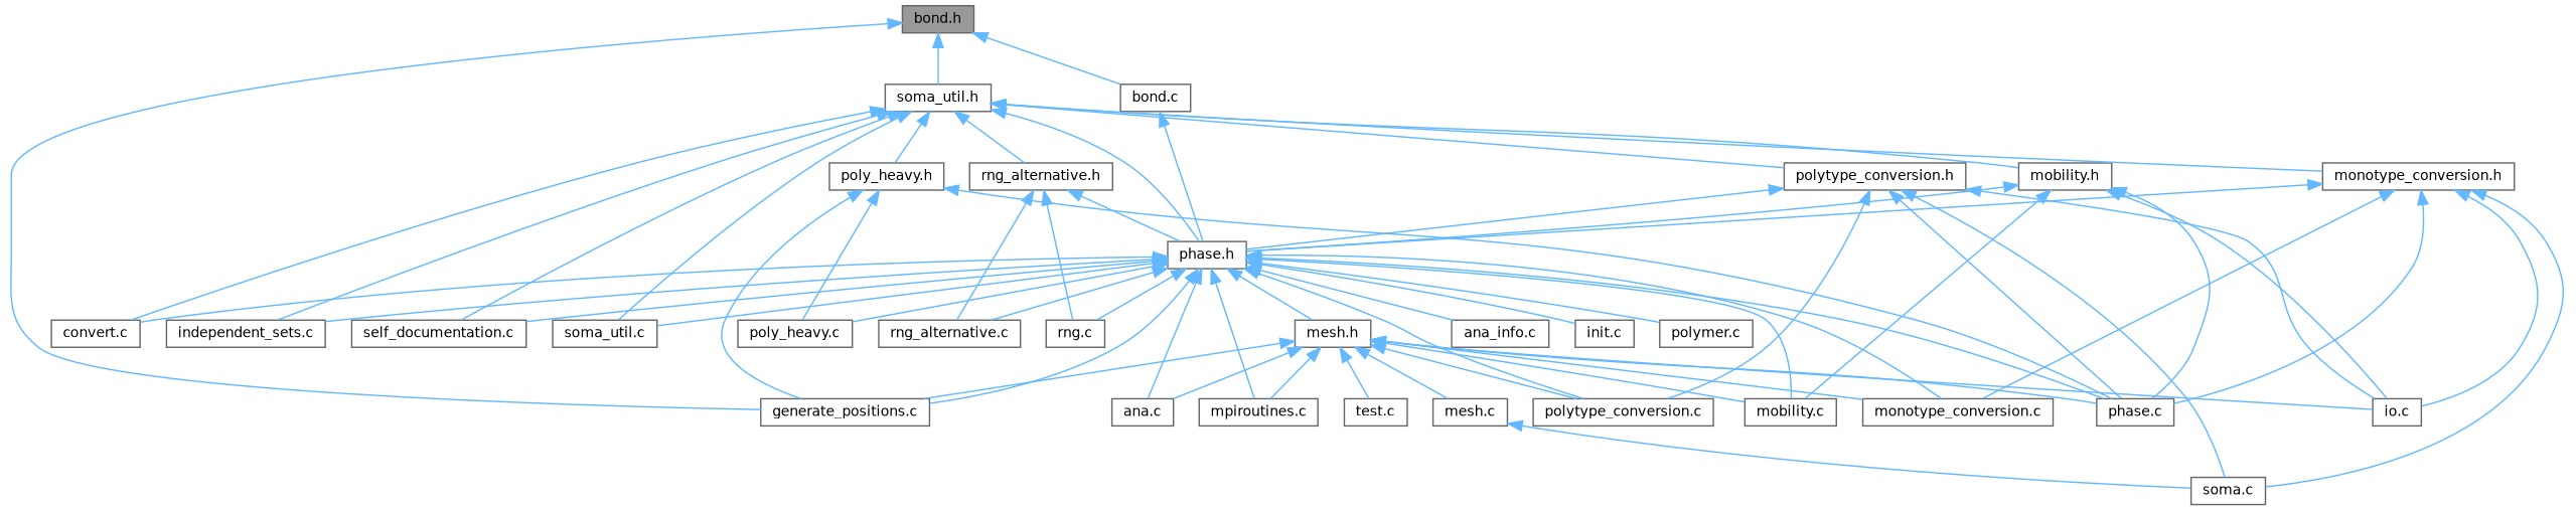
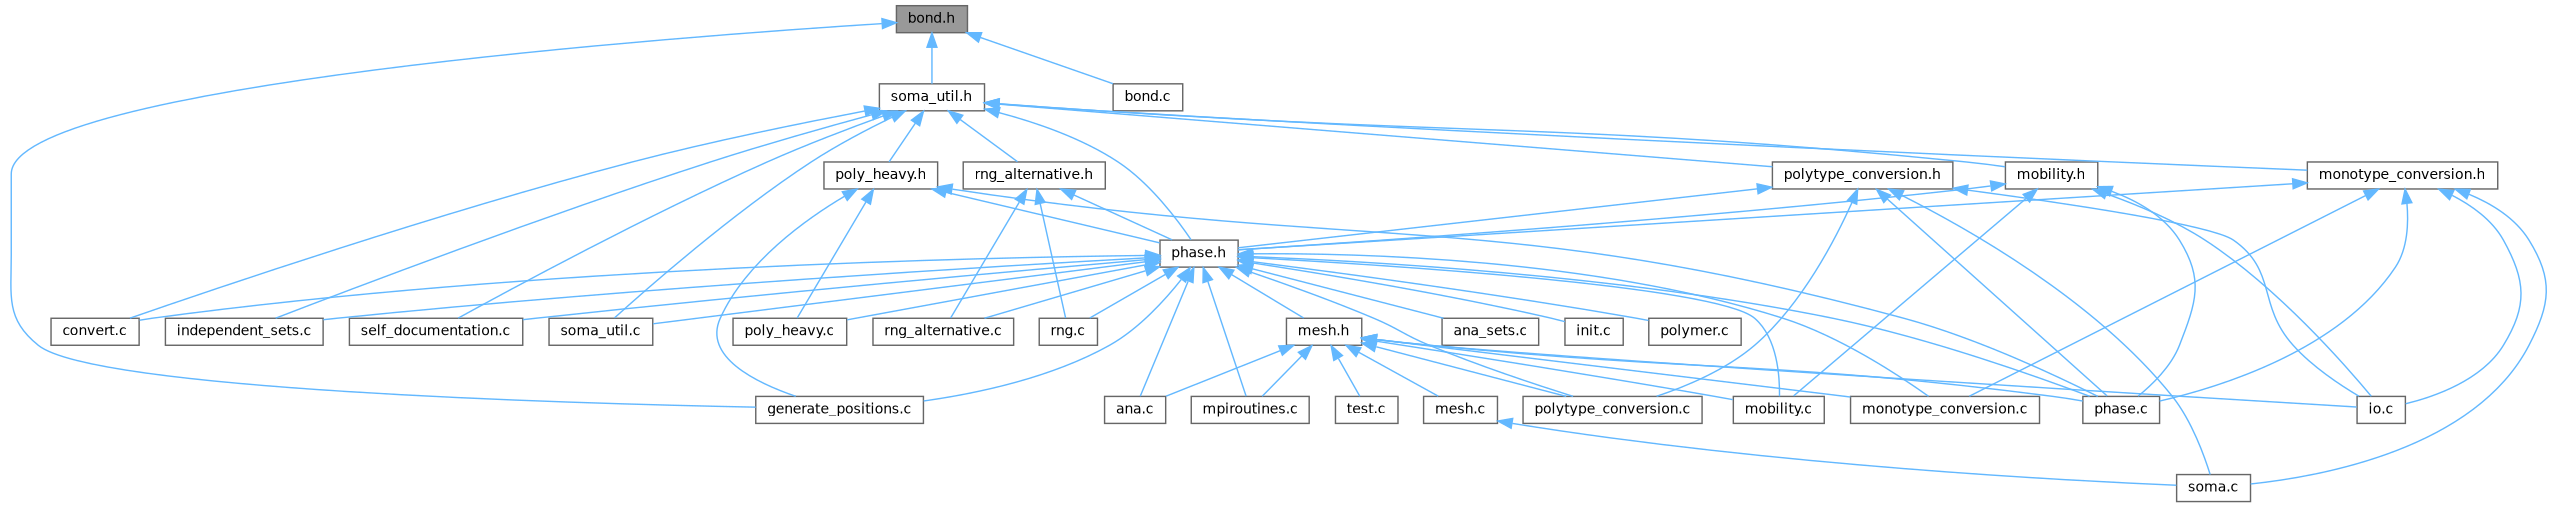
  digraph {
    node [color=grey40 fillcolor=white fontname=Helvetica fontsize=10 shape=box style=filled]
    edge [color=steelblue1 dir=back fontname=Helvetica fontsize=10 labelfontname=Helvetica labelfontsize=10 style=solid]
    n1 [color=gray40 fillcolor=grey60 fontcolor=black height=0.2 label="bond.h" width=0.4]
    n2 [height=0.2 label="bond.c" width=0.4]
    n3 [height=0.2 label="generate_positions.c" width=0.4]
    n4 [height=0.2 label="soma_util.h" width=0.4]
    n5 [height=0.2 label="convert.c" width=0.4]
    n6 [height=0.2 label="independent_sets.c" width=0.4]
    n7 [height=0.2 label="mobility.h" width=0.4]
    n8 [height=0.2 label="phase.h" width=0.4]
    n9 [height=0.2 label="self_documentation.c" width=0.4]
    n10 [height=0.2 label="soma_util.c" width=0.4]
    n11 [height=0.2 label="monotype_conversion.h" width=0.4]
    n12 [height=0.2 label="poly_heavy.h" width=0.4]
    n13 [height=0.2 label="polytype_conversion.h" width=0.4]
    n14 [height=0.2 label="rng_alternative.h" width=0.4]
    n15 [height=0.2 label="io.c" width=0.4]
    n16 [height=0.2 label="mobility.c" width=0.4]
    n17 [height=0.2 label="phase.c" width=0.4]
    n18 [height=0.2 label="ana.c" width=0.4]
-   n19 [height=0.2 label="ana_info.c" width=0.4]
+   n19 [height=0.2 label="ana_sets.c" width=0.4]
    n20 [height=0.2 label="init.c" width=0.4]
    n21 [height=0.2 label="mesh.h" width=0.4]
    n22 [height=0.2 label="monotype_conversion.c" width=0.4]
    n23 [height=0.2 label="mpiroutines.c" width=0.4]
    n24 [height=0.2 label="polytype_conversion.c" width=0.4]
    n25 [height=0.2 label="poly_heavy.c" width=0.4]
    n26 [height=0.2 label="polymer.c" width=0.4]
    n27 [height=0.2 label="rng.c" width=0.4]
    n28 [height=0.2 label="rng_alternative.c" width=0.4]
    n29 [height=0.2 label="soma.c" width=0.4]
    n30 [height=0.2 label="mesh.c" width=0.4]
    n31 [height=0.2 label="test.c" width=0.4]
    n1 -> n2
    n1 -> n3
    n1 -> n4
    n4 -> n5
    n4 -> n6
    n4 -> n7
    n4 -> n8
    n4 -> n9
    n4 -> n10
    n4 -> n11
    n4 -> n12
    n4 -> n13
    n4 -> n14
    n7 -> n8
    n7 -> n15
    n7 -> n16
    n7 -> n17
    n8 -> n3
    n8 -> n5
    n8 -> n6
    n8 -> n9
    n8 -> n10
    n8 -> n16
    n8 -> n17
    n8 -> n18
    n8 -> n19
    n8 -> n20
    n8 -> n21
    n8 -> n22
    n8 -> n23
    n8 -> n24
    n8 -> n25
    n8 -> n26
    n8 -> n27
    n8 -> n28
    n11 -> n8
    n11 -> n15
    n11 -> n17
    n11 -> n22
    n11 -> n29
    n12 -> n3
-   n2 -> n8
+   n12 -> n8
    n12 -> n17
    n12 -> n25
    n13 -> n8
    n13 -> n15
    n13 -> n17
    n13 -> n24
    n13 -> n29
    n14 -> n8
    n14 -> n27
    n14 -> n28
-   n21 -> n3
    n21 -> n15
    n21 -> n16
    n21 -> n17
    n21 -> n18
    n21 -> n22
    n21 -> n23
    n21 -> n24
    n21 -> n30
    n21 -> n31
    n30 -> n29
  }
